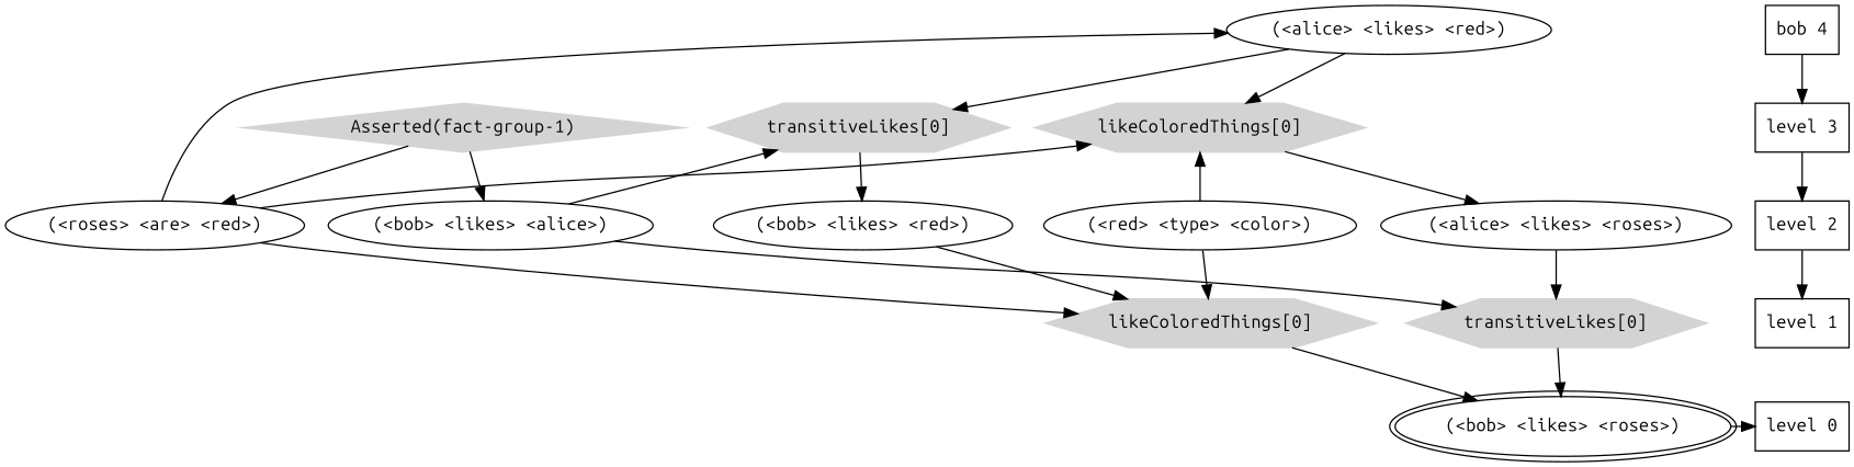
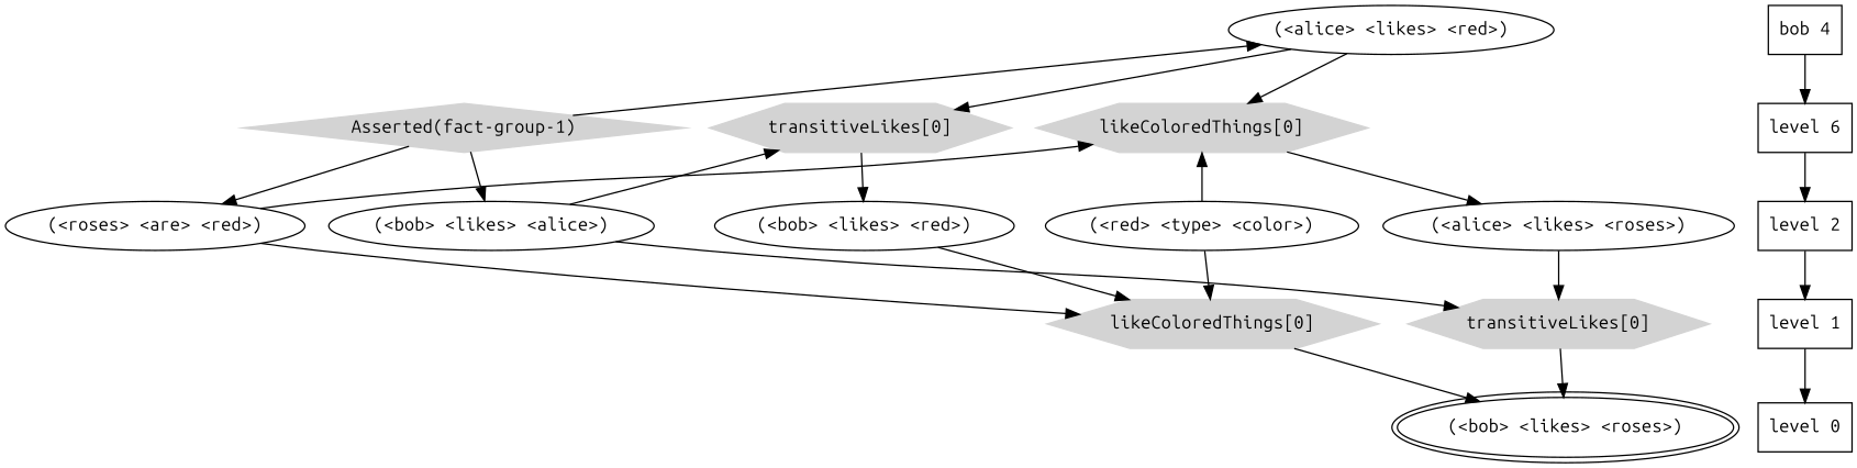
  digraph {
    rankdir=TB
    node [fontname="Ubuntu Mono" fontsize=13]
    edge [constraint=false]
    n1 [label="(\<bob\> \<likes\> \<roses\>)" peripheries=2]
    n2 [label="level 0" shape=box]
    n3 [color=lightgrey label="likeColoredThings[0]" shape=polygon sides=6 style=filled]
    n4 [color=lightgrey label="transitiveLikes[0]" shape=polygon sides=6 style=filled]
    n5 [label="level 1" shape=box]
    n6 [label="(\<roses\> \<are\> \<red\>)"]
    n7 [label="(\<bob\> \<likes\> \<red\>)"]
    n8 [label="(\<red\> \<type\> \<color\>)"]
    n9 [label="(\<alice\> \<likes\> \<roses\>)"]
    n10 [label="(\<bob\> \<likes\> \<alice\>)"]
    n11 [label="level 2" shape=box]
    n12 [color=lightgrey label="Asserted(fact-group-1)" shape=diamond style=filled]
    n13 [color=lightgrey label="transitiveLikes[0]" shape=polygon sides=6 style=filled]
    n14 [color=lightgrey label="likeColoredThings[0]" shape=polygon sides=6 style=filled]
-   n15 [label="level 3" shape=box]
+   n15 [label="level 6" shape=box]
    n16 [label="(\<alice\> \<likes\> \<red\>)"]
    n17 [label="bob 4" shape=box]
    subgraph sub_1 {
      rank=same
      n1
      n2
    }
    subgraph sub_2 {
      rank=same
      n3
      n4
      n5
    }
    subgraph sub_3 {
      rank=same
      n6
      n7
      n8
      n9
      n10
      n11
    }
    subgraph sub_4 {
      rank=same
      n12
      n13
      n14
      n15
    }
    subgraph sub_5 {
      rank=same
      n16
      n17
    }
    n3 -> n1
    n4 -> n1
-   n1 -> n2 [constraint=true]
+   n5 -> n2 [constraint=true]
    n6 -> n3
    n6 -> n14
    n7 -> n3
    n8 -> n3
    n8 -> n14
    n9 -> n4
    n10 -> n4
    n10 -> n13
    n11 -> n5 [constraint=true]
    n12 -> n6
    n12 -> n10
-   n6 -> n16
+   n12 -> n16
    n13 -> n7
    n14 -> n9
    n15 -> n11 [constraint=true]
    n16 -> n13
    n16 -> n14
    n17 -> n15 [constraint=true]
  }
